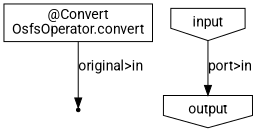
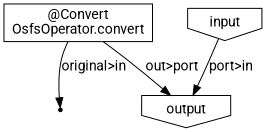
  digraph {
    fontname=Roboto
    node [fontname=Roboto shape=invhouse]
    edge [fontname=Roboto]
    "814b08fa-6698-4584-8c09-61603acdd299" [shape=point]
    n2 [label=input]
    n3 [label=output]
    n4 [label="@Convert\nOsfsOperator.convert" shape=box]
    n2 -> n3 [label="port>in"]
    n4 -> "814b08fa-6698-4584-8c09-61603acdd299" [label="original>in"]
+   n4 -> n3 [label="out>port"]
  }
